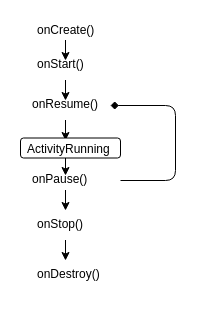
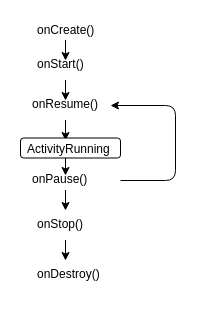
  <mxCell id="0" />
  <mxCell id="1" parent="0" />
  <mxCell id="2" value="onCreate()" style="text;html=1;resizable=0;points=[];autosize=1;align=left;verticalAlign=top;spacingTop=-4;" vertex="1" parent="1"><mxGeometry x="35" y="20" width="70" height="20" as="geometry" /></mxCell>
  <mxCell id="3" value="onStart()" style="text;html=1;" vertex="1" parent="1"><mxGeometry x="35" y="50" width="80" height="30" as="geometry" /></mxCell>
  <mxCell id="4" value="onResume()" style="text;html=1;" vertex="1" parent="1"><mxGeometry x="30" y="90" width="80" height="30" as="geometry" /></mxCell>
  <mxCell id="5" value="onPause()&lt;br&gt;" style="text;html=1;" vertex="1" parent="1"><mxGeometry x="30" y="165" width="90" height="30" as="geometry" /></mxCell>
  <mxCell id="6" value="onStop()" style="text;html=1;" vertex="1" parent="1"><mxGeometry x="35" y="210" width="90" height="30" as="geometry" /></mxCell>
  <mxCell id="7" value="onDestroy()" style="text;html=1;" vertex="1" parent="1"><mxGeometry x="35" y="260" width="90" height="30" as="geometry" /></mxCell>
  <mxCell id="8" value="" style="endArrow=classic;html=1;" edge="1" parent="1"><mxGeometry width="50" height="50" relative="1" as="geometry"><mxPoint x="65" y="39.5" as="sourcePoint" /><mxPoint x="65" y="60" as="targetPoint" /></mxGeometry></mxCell>
  <mxCell id="9" value="" style="endArrow=classic;html=1;" edge="1" parent="1"><mxGeometry width="50" height="50" relative="1" as="geometry"><mxPoint x="65" y="79.5" as="sourcePoint" /><mxPoint x="65" y="100" as="targetPoint" /></mxGeometry></mxCell>
  <mxCell id="10" value="" style="endArrow=classic;html=1;" edge="1" parent="1"><mxGeometry width="50" height="50" relative="1" as="geometry"><mxPoint x="65" y="119.5" as="sourcePoint" /><mxPoint x="65" y="140" as="targetPoint" /></mxGeometry></mxCell>
  <mxCell id="11" value="" style="endArrow=classic;html=1;" edge="1" parent="1"><mxGeometry width="50" height="50" relative="1" as="geometry"><mxPoint x="65" y="154.5" as="sourcePoint" /><mxPoint x="65" y="175" as="targetPoint" /></mxGeometry></mxCell>
  <mxCell id="12" value="" style="endArrow=classic;html=1;" edge="1" parent="1"><mxGeometry width="50" height="50" relative="1" as="geometry"><mxPoint x="65" y="189.5" as="sourcePoint" /><mxPoint x="65" y="210" as="targetPoint" /></mxGeometry></mxCell>
  <mxCell id="13" value="" style="endArrow=classic;html=1;" edge="1" parent="1"><mxGeometry width="50" height="50" relative="1" as="geometry"><mxPoint x="65" y="239.5" as="sourcePoint" /><mxPoint x="65" y="260" as="targetPoint" /></mxGeometry></mxCell>
- <mxCell id="14" value="" style="endArrow=diamond;html=1;exitX=1;exitY=0.5;exitDx=0;exitDy=0;entryX=1;entryY=0.5;entryDx=0;entryDy=0;" edge="1" parent="1" source="5" target="4"><mxGeometry width="50" height="50" relative="1" as="geometry"><mxPoint x="115" y="210" as="sourcePoint" /><mxPoint x="165" y="160" as="targetPoint" /><Array as="points"><mxPoint x="175" y="180" /><mxPoint x="175" y="105" /></Array></mxGeometry></mxCell>
+ <mxCell id="14" value="" style="endArrow=classic;html=1;exitX=1;exitY=0.5;exitDx=0;exitDy=0;entryX=1;entryY=0.5;entryDx=0;entryDy=0;" edge="1" parent="1" source="5" target="4"><mxGeometry width="50" height="50" relative="1" as="geometry"><mxPoint x="115" y="210" as="sourcePoint" /><mxPoint x="165" y="160" as="targetPoint" /><Array as="points"><mxPoint x="175" y="180" /><mxPoint x="175" y="105" /></Array></mxGeometry></mxCell>
  <mxCell id="15" value="&lt;span style=&quot;font-family: &amp;#34;helvetica&amp;#34; , &amp;#34;arial&amp;#34; , sans-serif ; font-size: 0px ; white-space: nowrap&quot;&gt;%3CmxGraphModel%3E%3Croot%3E%3CmxCell%20id%3D%220%22%2F%3E%3CmxCell%20id%3D%221%22%20parent%3D%220%22%2F%3E%3CmxCell%20id%3D%222%22%20value%3D%22ActivityRunning%22%20style%3D%22text%3Bhtml%3D1%3B%22%20vertex%3D%221%22%20parent%3D%221%22%3E%3CmxGeometry%20x%3D%22160%22%20y%3D%22610%22%20width%3D%2280%22%20height%3D%2230%22%20as%3D%22geometry%22%2F%3E%3C%2FmxCell%3E%3C%2Froot%3E%3C%2FmxGraphModel%3E&lt;/span&gt;" style="rounded=1;whiteSpace=wrap;html=1;" vertex="1" parent="1"><mxGeometry x="20" y="137.5" width="100" height="20" as="geometry" /></mxCell>
  <mxCell id="16" value="ActivityRunning" style="text;html=1;" vertex="1" parent="1"><mxGeometry x="25" y="135" width="80" height="30" as="geometry" /></mxCell>
